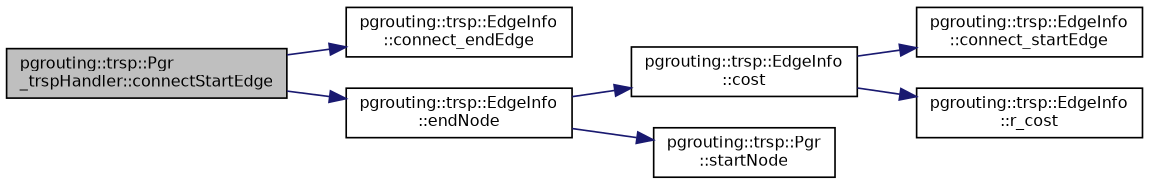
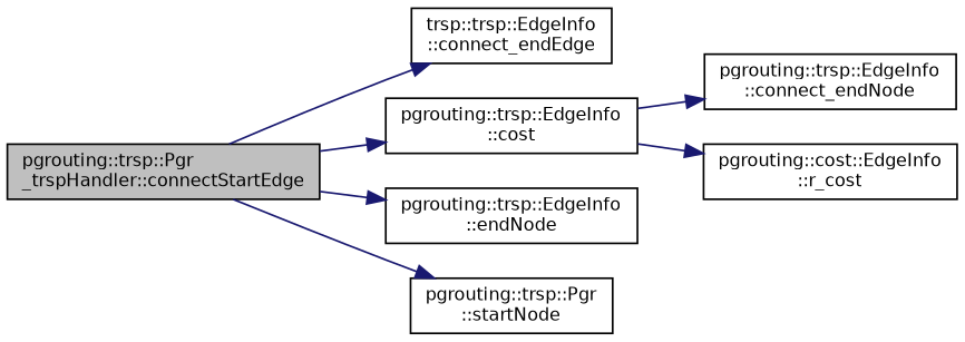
  digraph {
    rankdir=LR
    node [color=black fillcolor=white fontname=Helvetica fontsize=10 shape=record style=filled]
    edge [color=midnightblue fontname=Helvetica fontsize=10 labelfontname=Helvetica labelfontsize=10 style=solid]
    n1 [fillcolor=grey75 fontcolor=black height=0.2 label="pgrouting::trsp::Pgr\l_trspHandler::connectStartEdge" width=0.4]
-   n2 [height=0.2 label="pgrouting::trsp::EdgeInfo\l::connect_endEdge" width=0.4]
+   n2 [height=0.2 label="trsp::trsp::EdgeInfo\l::connect_endEdge" width=0.4]
    n3 [height=0.2 label="pgrouting::trsp::EdgeInfo\l::cost" width=0.4]
    n4 [height=0.2 label="pgrouting::trsp::EdgeInfo\l::endNode" width=0.4]
    n5 [height=0.2 label="pgrouting::trsp::Pgr\l::startNode" width=0.4]
-   n6 [height=0.2 label="pgrouting::trsp::EdgeInfo\l::connect_startEdge" width=0.4]
-   n7 [height=0.2 label="pgrouting::trsp::EdgeInfo\l::r_cost" width=0.4]
+   n6 [height=0.2 label="pgrouting::trsp::EdgeInfo\l::connect_endNode" width=0.4]
+   n7 [height=0.2 label="pgrouting::cost::EdgeInfo\l::r_cost" width=0.4]
    n1 -> n2
-   n4 -> n3
+   n1 -> n3
    n1 -> n4
-   n4 -> n5
+   n1 -> n5
    n3 -> n6
    n3 -> n7
  }
